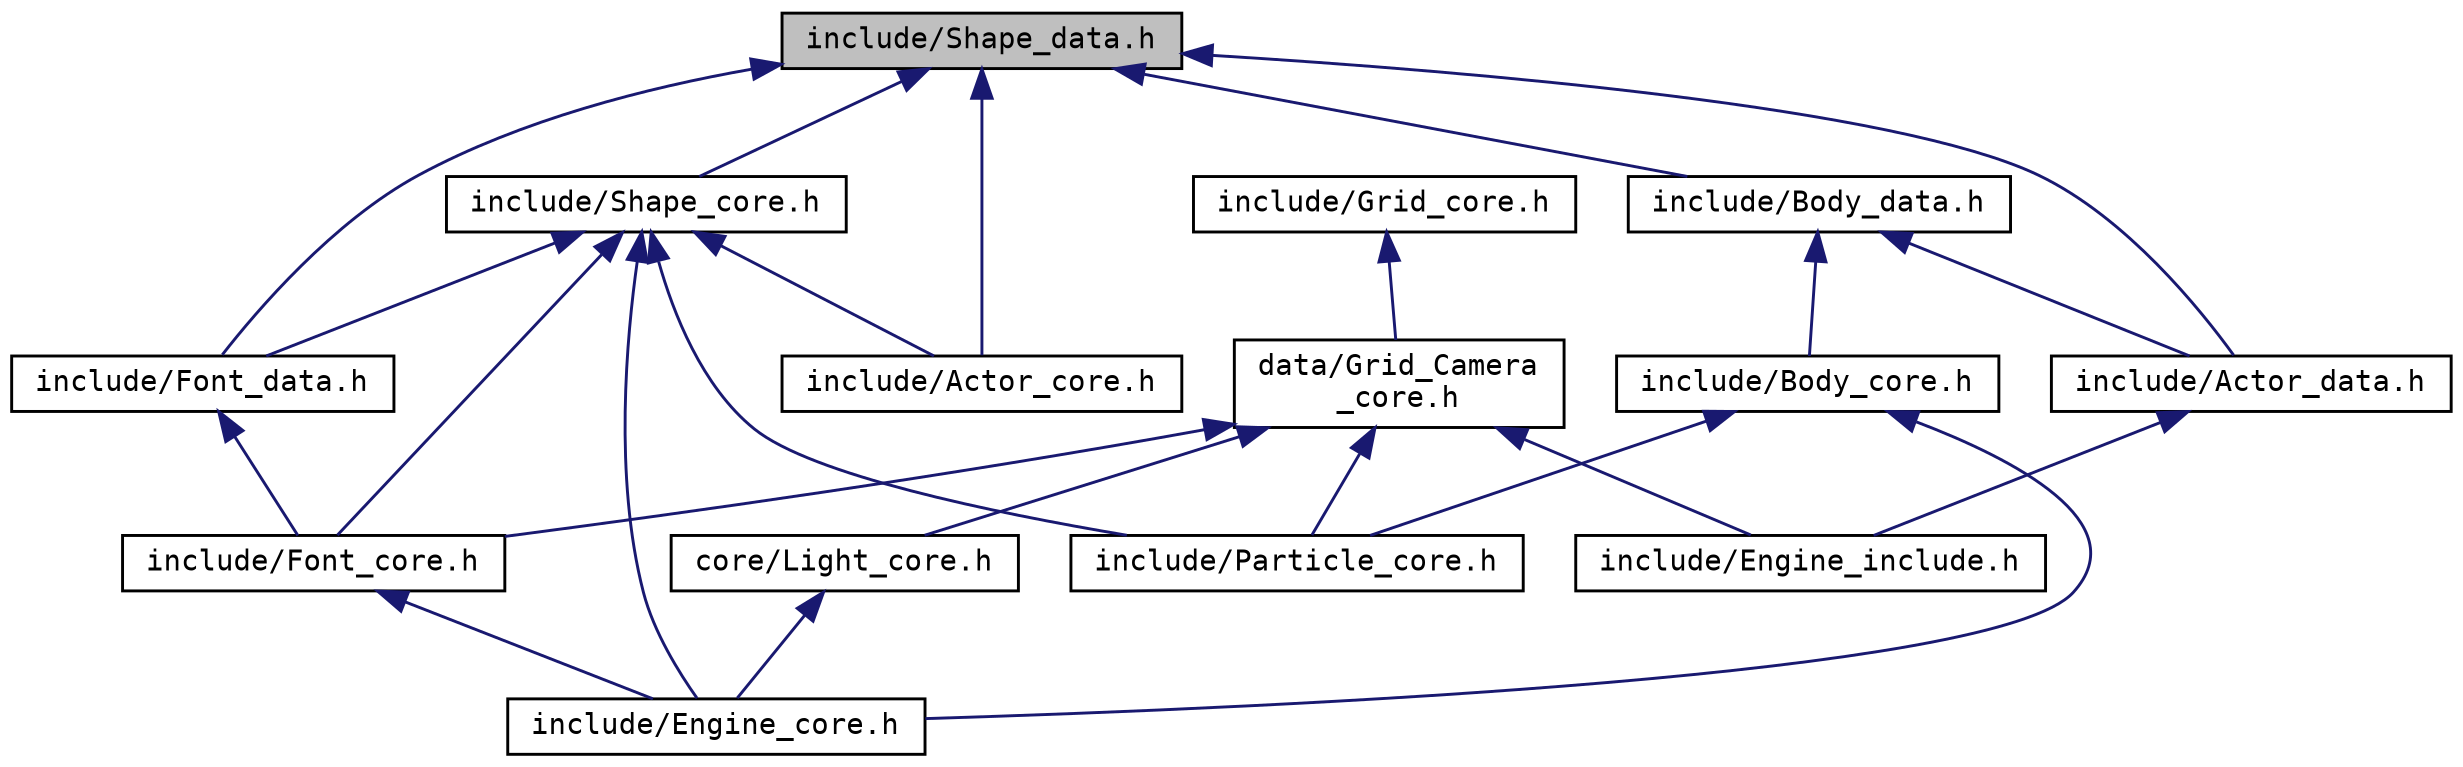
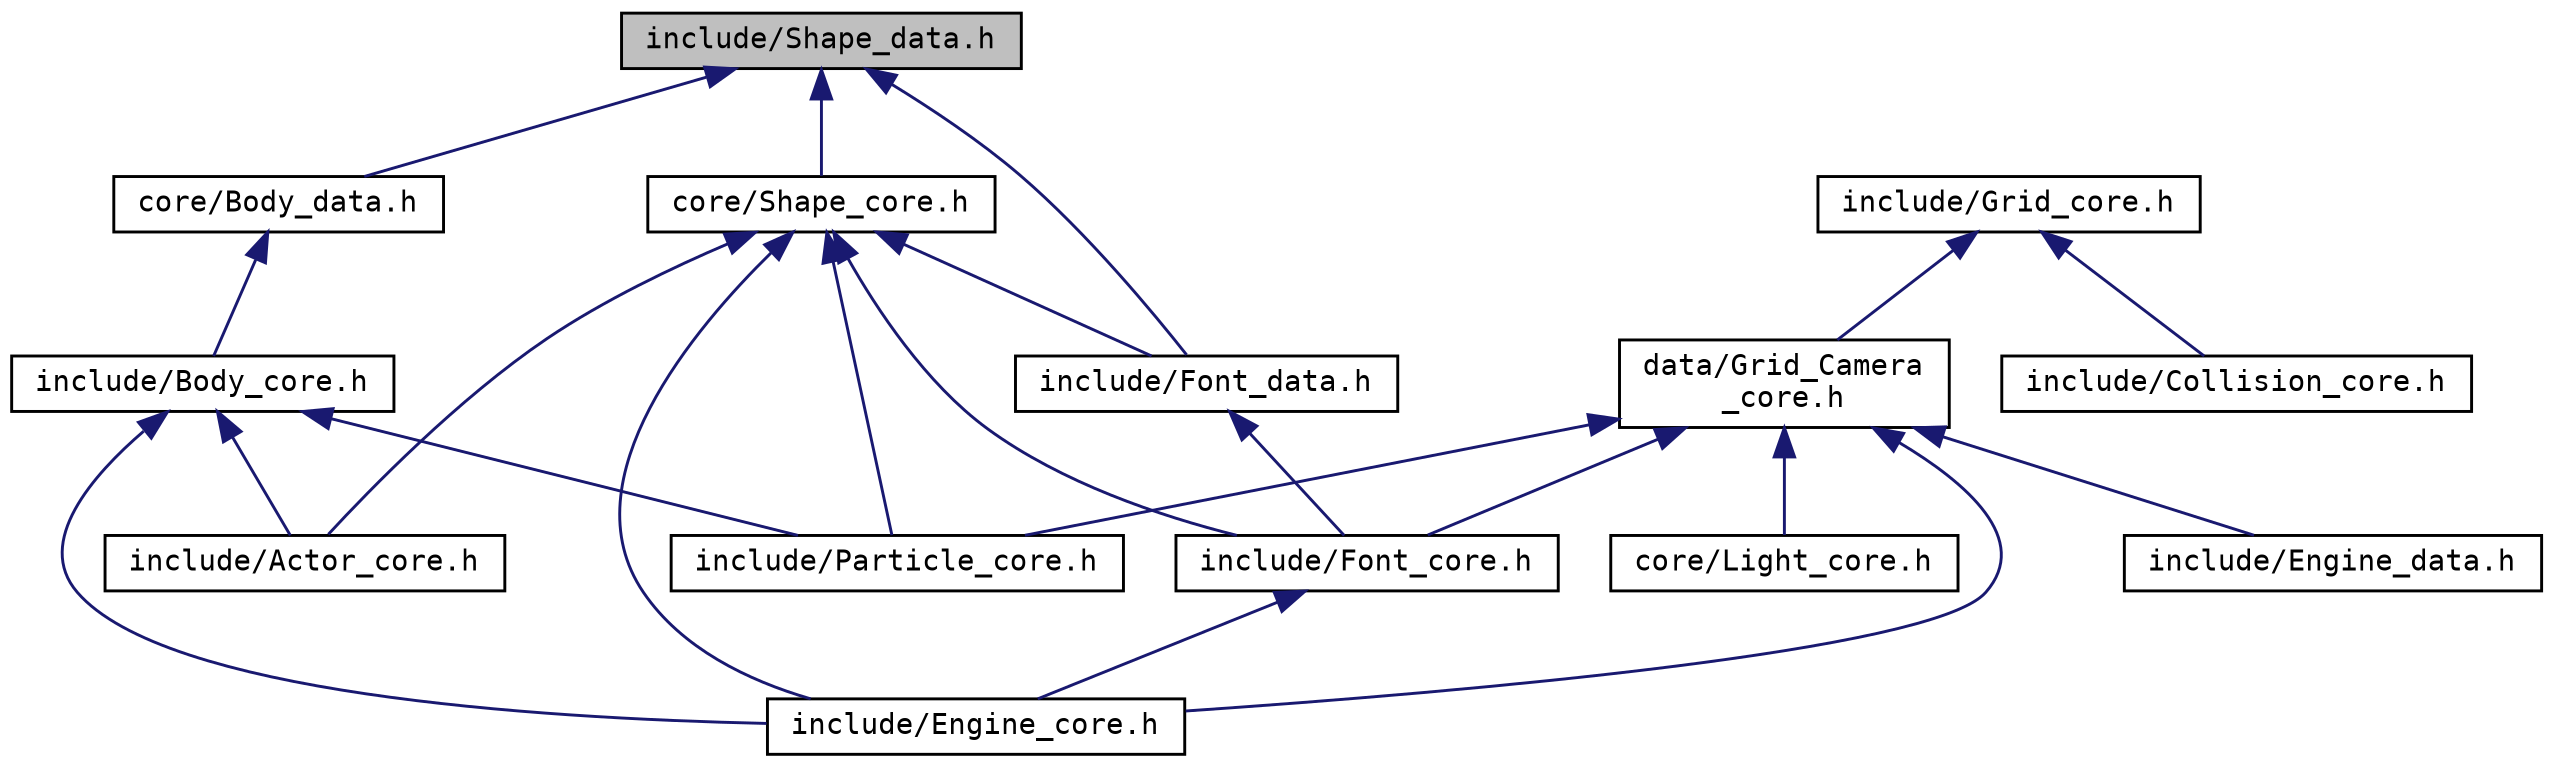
  digraph {
    fontname="DejaVu Sans Mono"
    node [color=black fillcolor=white fontname="DejaVu Sans Mono" fontsize=10 shape=record style=filled]
    edge [color=midnightblue dir=back fontname="DejaVu Sans Mono" fontsize=10 labelfontname=Helvetica labelfontsize=10 style=solid]
    n1 [fillcolor=grey75 fontcolor=black height=0.2 label="include/Shape_data.h" width=0.4]
-   n2 [height=0.2 label="include/Actor_data.h" width=0.4]
-   n3 [height=0.2 label="include/Body_data.h" width=0.4]
-   n4 [height=0.2 label="include/Shape_core.h" width=0.4]
+   n3 [height=0.2 label="core/Body_data.h" width=0.4]
+   n4 [height=0.2 label="core/Shape_core.h" width=0.4]
    n5 [height=0.2 label="include/Font_data.h" width=0.4]
-   n6 [height=0.2 label="include/Engine_include.h" width=0.4]
+   n6 [height=0.2 label="include/Engine_data.h" width=0.4]
    n7 [height=0.2 label="include/Body_core.h" width=0.4]
    n8 [height=0.2 label="include/Actor_core.h" width=0.4]
    n9 [height=0.2 label="include/Engine_core.h" width=0.4]
    n10 [height=0.2 label="include/Particle_core.h" width=0.4]
    n11 [height=0.2 label="include/Font_core.h" width=0.4]
    n12 [height=0.2 label="include/Grid_core.h" width=0.4]
+   n13 [height=0.2 label="include/Collision_core.h" width=0.4]
    n14 [height=0.2 label="data/Grid_Camera\l_core.h" width=0.4]
    n15 [height=0.2 label="core/Light_core.h" width=0.4]
-   n1 -> n2
    n1 -> n3
    n1 -> n4
    n1 -> n5
-   n2 -> n6
-   n3 -> n2
    n3 -> n7
    n4 -> n5
    n4 -> n8
    n4 -> n9
    n4 -> n10
    n4 -> n11
    n5 -> n11
-   n1 -> n8
+   n7 -> n8
    n7 -> n9
    n7 -> n10
    n11 -> n9
+   n12 -> n13
    n12 -> n14
    n14 -> n6
-   n15 -> n9
+   n14 -> n9
    n14 -> n10
    n14 -> n11
    n14 -> n15
  }
